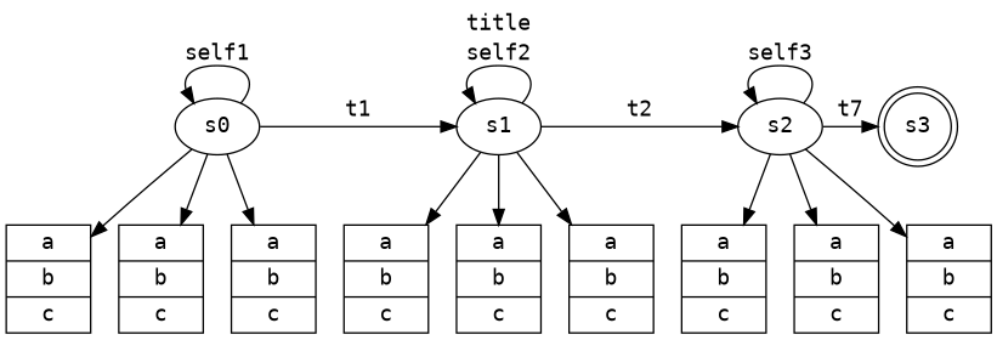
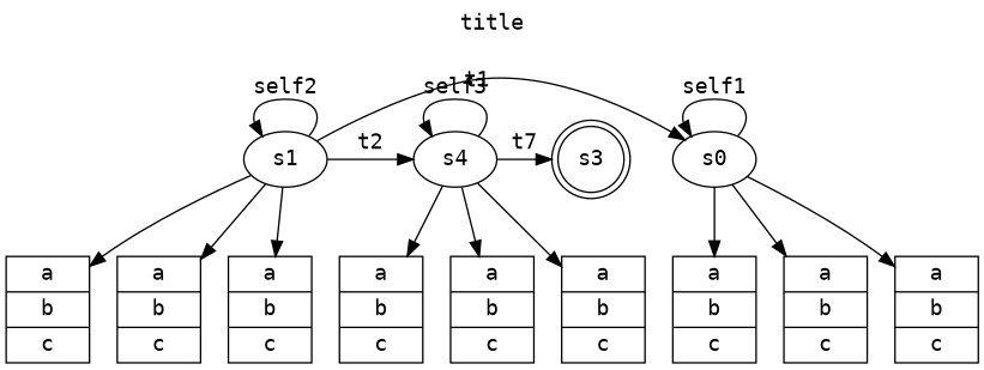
  digraph {
    fontname="DejaVu Sans Mono"
    label=title
    labelloc=t
    node [fontname="DejaVu Sans Mono" shape=record]
    edge [fontname="DejaVu Sans Mono"]
    n1 [label=s0 shape=""]
    n2 [label=s1 shape=""]
-   n3 [label=s2 shape=""]
+   n3 [label=s4 shape=""]
    n4 [label=s3 shape=doublecircle]
    n5 [label="{a | b | c}"]
    n6 [label="{a | b | c}"]
    n7 [label="{a | b | c}"]
    n8 [label="{a | b | c}"]
    n9 [label="{a | b | c}"]
    n10 [label="{a | b | c}"]
    n11 [label="{a | b | c}"]
    n12 [label="{a | b | c}"]
    n13 [label="{a | b | c}"]
    subgraph sub_1 {
      rank=same
      n1
      n2
      n3
      n4
    }
    subgraph sub_2 {
      n5
      n6
      n7
      n8
      n9
      n10
      n11
      n12
      n13
    }
    subgraph sub_3 {
      n1
      n2
      n3
      n4
    }
    subgraph sub_4 {
      n1
      n2
      n3
    }
    subgraph sub_5 {
      n1
      n2
      n3
      n5
      n6
      n7
      n8
      n9
      n10
      n11
      n12
      n13
    }
    n1 -> n1 [headport=nw label=self1 tailport=ne]
-   n1 -> n2 [label=t1]
+   n2 -> n1 [label=t1]
    n1 -> n5
    n1 -> n6
    n1 -> n7
    n2 -> n2 [headport=nw label=self2 tailport=ne]
    n2 -> n3 [label=t2]
    n2 -> n8
    n2 -> n9
    n2 -> n10
    n3 -> n3 [headport=nw label=self3 tailport=ne]
    n3 -> n4 [label=t7]
    n3 -> n11
    n3 -> n12
    n3 -> n13
  }
